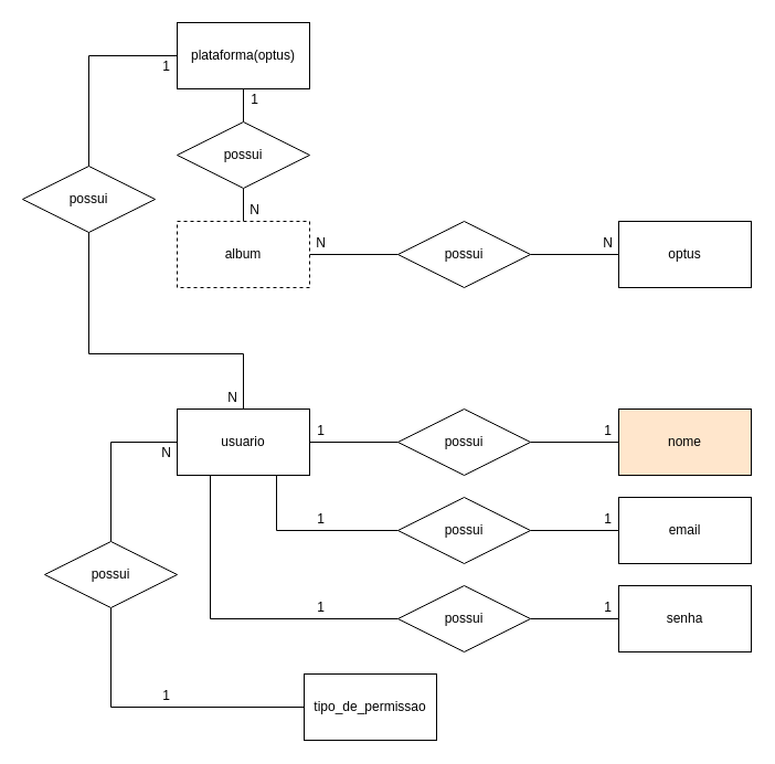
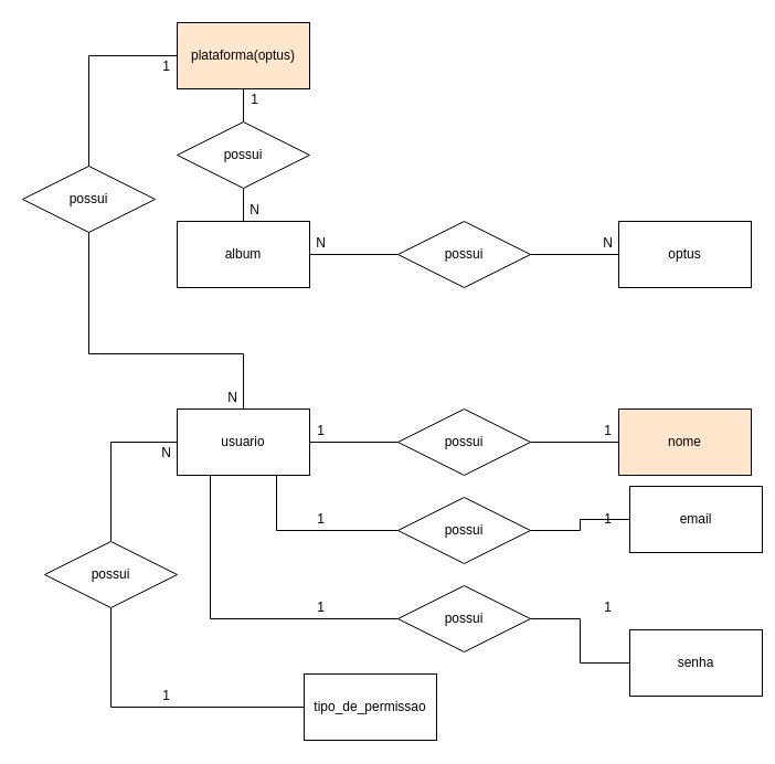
  <mxCell id="0" />
  <mxCell id="1" parent="0" />
  <mxCell id="2" style="edgeStyle=orthogonalEdgeStyle;rounded=0;orthogonalLoop=1;jettySize=auto;html=1;exitX=1;exitY=0.5;exitDx=0;exitDy=0;entryX=0;entryY=0.5;entryDx=0;entryDy=0;endArrow=none;endFill=0;" edge="1" parent="1" source="4" target="7"><mxGeometry relative="1" as="geometry" /></mxCell>
  <mxCell id="3" style="edgeStyle=orthogonalEdgeStyle;rounded=0;orthogonalLoop=1;jettySize=auto;html=1;exitX=0.5;exitY=0;exitDx=0;exitDy=0;entryX=0.5;entryY=1;entryDx=0;entryDy=0;endArrow=none;endFill=0;" edge="1" parent="1" source="4" target="27"><mxGeometry relative="1" as="geometry" /></mxCell>
- <mxCell id="4" value="album" style="rounded=0;whiteSpace=wrap;html=1;dashed=1;" vertex="1" parent="1"><mxGeometry x="160" y="200" width="120" height="60" as="geometry" /></mxCell>
+ <mxCell id="4" value="album" style="rounded=0;whiteSpace=wrap;html=1;" vertex="1" parent="1"><mxGeometry x="160" y="200" width="120" height="60" as="geometry" /></mxCell>
  <mxCell id="5" value="optus" style="rounded=0;whiteSpace=wrap;html=1;" vertex="1" parent="1"><mxGeometry x="560" y="200" width="120" height="60" as="geometry" /></mxCell>
  <mxCell id="6" style="edgeStyle=orthogonalEdgeStyle;rounded=0;orthogonalLoop=1;jettySize=auto;html=1;exitX=1;exitY=0.5;exitDx=0;exitDy=0;entryX=0;entryY=0.5;entryDx=0;entryDy=0;endArrow=none;endFill=0;" edge="1" parent="1" source="7" target="5"><mxGeometry relative="1" as="geometry" /></mxCell>
  <mxCell id="7" value="possui" style="shape=rhombus;perimeter=rhombusPerimeter;whiteSpace=wrap;html=1;align=center;" vertex="1" parent="1"><mxGeometry x="360" y="200" width="120" height="60" as="geometry" /></mxCell>
  <mxCell id="8" value="N" style="text;html=1;align=center;verticalAlign=middle;resizable=0;points=[];autosize=1;strokeColor=none;" vertex="1" parent="1"><mxGeometry x="280" y="210" width="20" height="20" as="geometry" /></mxCell>
  <mxCell id="9" value="N" style="text;html=1;align=center;verticalAlign=middle;resizable=0;points=[];autosize=1;strokeColor=none;" vertex="1" parent="1"><mxGeometry x="540" y="210" width="20" height="20" as="geometry" /></mxCell>
  <mxCell id="10" value="usuario" style="rounded=0;whiteSpace=wrap;html=1;" vertex="1" parent="1"><mxGeometry x="160" y="370" width="120" height="60" as="geometry" /></mxCell>
  <mxCell id="11" style="edgeStyle=orthogonalEdgeStyle;rounded=0;orthogonalLoop=1;jettySize=auto;html=1;exitX=1;exitY=0.5;exitDx=0;exitDy=0;entryX=0;entryY=0.5;entryDx=0;entryDy=0;endArrow=none;endFill=0;" edge="1" parent="1" source="12" target="17"><mxGeometry relative="1" as="geometry" /></mxCell>
  <mxCell id="12" value="possui" style="shape=rhombus;perimeter=rhombusPerimeter;whiteSpace=wrap;html=1;align=center;" vertex="1" parent="1"><mxGeometry x="360" y="370" width="120" height="60" as="geometry" /></mxCell>
  <mxCell id="13" style="edgeStyle=orthogonalEdgeStyle;rounded=0;orthogonalLoop=1;jettySize=auto;html=1;exitX=1;exitY=0.5;exitDx=0;exitDy=0;entryX=0;entryY=0.5;entryDx=0;entryDy=0;endArrow=none;endFill=0;" edge="1" parent="1" source="16" target="12"><mxGeometry relative="1" as="geometry" /></mxCell>
  <mxCell id="14" style="edgeStyle=orthogonalEdgeStyle;rounded=0;orthogonalLoop=1;jettySize=auto;html=1;exitX=0.75;exitY=1;exitDx=0;exitDy=0;entryX=0;entryY=0.5;entryDx=0;entryDy=0;endArrow=none;endFill=0;" edge="1" parent="1" source="16" target="21"><mxGeometry relative="1" as="geometry" /></mxCell>
  <mxCell id="15" style="edgeStyle=orthogonalEdgeStyle;rounded=0;orthogonalLoop=1;jettySize=auto;html=1;exitX=0.25;exitY=1;exitDx=0;exitDy=0;entryX=0;entryY=0.5;entryDx=0;entryDy=0;endArrow=none;endFill=0;" edge="1" parent="1" source="16" target="23"><mxGeometry relative="1" as="geometry" /></mxCell>
  <mxCell id="16" value="usuario" style="rounded=0;whiteSpace=wrap;html=1;" vertex="1" parent="1"><mxGeometry x="160" y="370" width="120" height="60" as="geometry" /></mxCell>
  <mxCell id="17" value="nome" style="rounded=0;whiteSpace=wrap;html=1;fillColor=#ffe6cc;" vertex="1" parent="1"><mxGeometry x="560" y="370" width="120" height="60" as="geometry" /></mxCell>
- <mxCell id="18" value="email" style="rounded=0;whiteSpace=wrap;html=1;" vertex="1" parent="1"><mxGeometry x="560" y="450" width="120" height="60" as="geometry" /></mxCell>
- <mxCell id="19" value="senha" style="rounded=0;whiteSpace=wrap;html=1;" vertex="1" parent="1"><mxGeometry x="560" y="530" width="120" height="60" as="geometry" /></mxCell>
+ <mxCell id="18" value="email" style="rounded=0;whiteSpace=wrap;html=1;" vertex="1" parent="1"><mxGeometry x="570" y="440" width="120" height="60" as="geometry" /></mxCell>
+ <mxCell id="19" value="senha" style="rounded=0;whiteSpace=wrap;html=1;" vertex="1" parent="1"><mxGeometry x="570" y="570" width="120" height="60" as="geometry" /></mxCell>
  <mxCell id="20" style="edgeStyle=orthogonalEdgeStyle;rounded=0;orthogonalLoop=1;jettySize=auto;html=1;exitX=1;exitY=0.5;exitDx=0;exitDy=0;entryX=0;entryY=0.5;entryDx=0;entryDy=0;endArrow=none;endFill=0;" edge="1" parent="1" source="21" target="18"><mxGeometry relative="1" as="geometry" /></mxCell>
  <mxCell id="21" value="possui" style="shape=rhombus;perimeter=rhombusPerimeter;whiteSpace=wrap;html=1;align=center;" vertex="1" parent="1"><mxGeometry x="360" y="450" width="120" height="60" as="geometry" /></mxCell>
  <mxCell id="22" style="edgeStyle=orthogonalEdgeStyle;rounded=0;orthogonalLoop=1;jettySize=auto;html=1;exitX=1;exitY=0.5;exitDx=0;exitDy=0;entryX=0;entryY=0.5;entryDx=0;entryDy=0;endArrow=none;endFill=0;" edge="1" parent="1" source="23" target="19"><mxGeometry relative="1" as="geometry" /></mxCell>
  <mxCell id="23" value="possui" style="shape=rhombus;perimeter=rhombusPerimeter;whiteSpace=wrap;html=1;align=center;" vertex="1" parent="1"><mxGeometry x="360" y="530" width="120" height="60" as="geometry" /></mxCell>
  <mxCell id="24" style="edgeStyle=orthogonalEdgeStyle;rounded=0;orthogonalLoop=1;jettySize=auto;html=1;exitX=0.5;exitY=1;exitDx=0;exitDy=0;entryX=0.5;entryY=0;entryDx=0;entryDy=0;endArrow=none;endFill=0;" edge="1" parent="1" target="27"><mxGeometry relative="1" as="geometry"><mxPoint x="220" y="80" as="sourcePoint" /></mxGeometry></mxCell>
  <mxCell id="25" style="edgeStyle=orthogonalEdgeStyle;rounded=0;orthogonalLoop=1;jettySize=auto;html=1;exitX=0;exitY=0.5;exitDx=0;exitDy=0;entryX=0.5;entryY=0;entryDx=0;entryDy=0;endArrow=none;endFill=0;" edge="1" parent="1" source="26" target="16"><mxGeometry relative="1" as="geometry"><Array as="points"><mxPoint x="80" y="50" /><mxPoint x="80" y="320" /><mxPoint x="220" y="320" /></Array></mxGeometry></mxCell>
- <mxCell id="26" value="plataforma(optus)" style="rounded=0;whiteSpace=wrap;html=1;" vertex="1" parent="1"><mxGeometry x="160" y="20" width="120" height="60" as="geometry" /></mxCell>
+ <mxCell id="26" value="plataforma(optus)" style="rounded=0;whiteSpace=wrap;html=1;fillColor=#ffe6cc;" vertex="1" parent="1"><mxGeometry x="160" y="20" width="120" height="60" as="geometry" /></mxCell>
  <mxCell id="27" value="possui" style="shape=rhombus;perimeter=rhombusPerimeter;whiteSpace=wrap;html=1;align=center;" vertex="1" parent="1"><mxGeometry x="160" y="110" width="120" height="60" as="geometry" /></mxCell>
  <mxCell id="28" value="1" style="text;html=1;align=center;verticalAlign=middle;resizable=0;points=[];autosize=1;strokeColor=none;" vertex="1" parent="1"><mxGeometry x="220" y="80" width="20" height="20" as="geometry" /></mxCell>
  <mxCell id="29" value="N" style="text;html=1;align=center;verticalAlign=middle;resizable=0;points=[];autosize=1;strokeColor=none;" vertex="1" parent="1"><mxGeometry x="220" y="180" width="20" height="20" as="geometry" /></mxCell>
  <mxCell id="30" value="tipo_de_permissao" style="rounded=0;whiteSpace=wrap;html=1;" vertex="1" parent="1"><mxGeometry x="275" y="610" width="120" height="60" as="geometry" /></mxCell>
  <mxCell id="31" style="edgeStyle=orthogonalEdgeStyle;rounded=0;orthogonalLoop=1;jettySize=auto;html=1;exitX=0.5;exitY=0;exitDx=0;exitDy=0;entryX=0;entryY=0.5;entryDx=0;entryDy=0;endArrow=none;endFill=0;" edge="1" parent="1" source="33" target="16"><mxGeometry relative="1" as="geometry" /></mxCell>
  <mxCell id="32" style="edgeStyle=orthogonalEdgeStyle;rounded=0;orthogonalLoop=1;jettySize=auto;html=1;exitX=0.5;exitY=1;exitDx=0;exitDy=0;entryX=0;entryY=0.5;entryDx=0;entryDy=0;endArrow=none;endFill=0;" edge="1" parent="1" source="33" target="30"><mxGeometry relative="1" as="geometry" /></mxCell>
  <mxCell id="33" value="possui" style="shape=rhombus;perimeter=rhombusPerimeter;whiteSpace=wrap;html=1;align=center;" vertex="1" parent="1"><mxGeometry y="490" width="120" height="60" as="geometry" x="40" /></mxCell>
  <mxCell id="34" value="possui" style="shape=rhombus;perimeter=rhombusPerimeter;whiteSpace=wrap;html=1;align=center;" vertex="1" parent="1"><mxGeometry x="20" y="150" width="120" height="60" as="geometry" /></mxCell>
  <mxCell id="35" value="1" style="text;html=1;align=center;verticalAlign=middle;resizable=0;points=[];autosize=1;strokeColor=none;" vertex="1" parent="1"><mxGeometry x="140" y="50" width="20" height="20" as="geometry" /></mxCell>
  <mxCell id="36" value="N" style="text;html=1;align=center;verticalAlign=middle;resizable=0;points=[];autosize=1;strokeColor=none;" vertex="1" parent="1"><mxGeometry x="200" y="350" width="20" height="20" as="geometry" /></mxCell>
  <mxCell id="37" value="1" style="text;html=1;align=center;verticalAlign=middle;resizable=0;points=[];autosize=1;strokeColor=none;" vertex="1" parent="1"><mxGeometry x="280" y="380" width="20" height="20" as="geometry" /></mxCell>
  <mxCell id="38" value="1" style="text;html=1;align=center;verticalAlign=middle;resizable=0;points=[];autosize=1;strokeColor=none;" vertex="1" parent="1"><mxGeometry x="540" y="380" width="20" height="20" as="geometry" /></mxCell>
  <mxCell id="39" value="1" style="text;html=1;align=center;verticalAlign=middle;resizable=0;points=[];autosize=1;strokeColor=none;" vertex="1" parent="1"><mxGeometry x="280" y="460" width="20" height="20" as="geometry" /></mxCell>
  <mxCell id="40" value="1" style="text;html=1;align=center;verticalAlign=middle;resizable=0;points=[];autosize=1;strokeColor=none;" vertex="1" parent="1"><mxGeometry x="540" y="460" width="20" height="20" as="geometry" /></mxCell>
  <mxCell id="41" value="1" style="text;html=1;align=center;verticalAlign=middle;resizable=0;points=[];autosize=1;strokeColor=none;" vertex="1" parent="1"><mxGeometry x="280" y="540" width="20" height="20" as="geometry" /></mxCell>
  <mxCell id="42" value="1" style="text;html=1;align=center;verticalAlign=middle;resizable=0;points=[];autosize=1;strokeColor=none;" vertex="1" parent="1"><mxGeometry x="540" y="540" width="20" height="20" as="geometry" /></mxCell>
  <mxCell id="43" value="N" style="text;html=1;align=center;verticalAlign=middle;resizable=0;points=[];autosize=1;strokeColor=none;" vertex="1" parent="1"><mxGeometry x="140" y="400" width="20" height="20" as="geometry" /></mxCell>
  <mxCell id="44" value="1" style="text;html=1;align=center;verticalAlign=middle;resizable=0;points=[];autosize=1;strokeColor=none;" vertex="1" parent="1"><mxGeometry x="140" y="620" width="20" height="20" as="geometry" /></mxCell>
